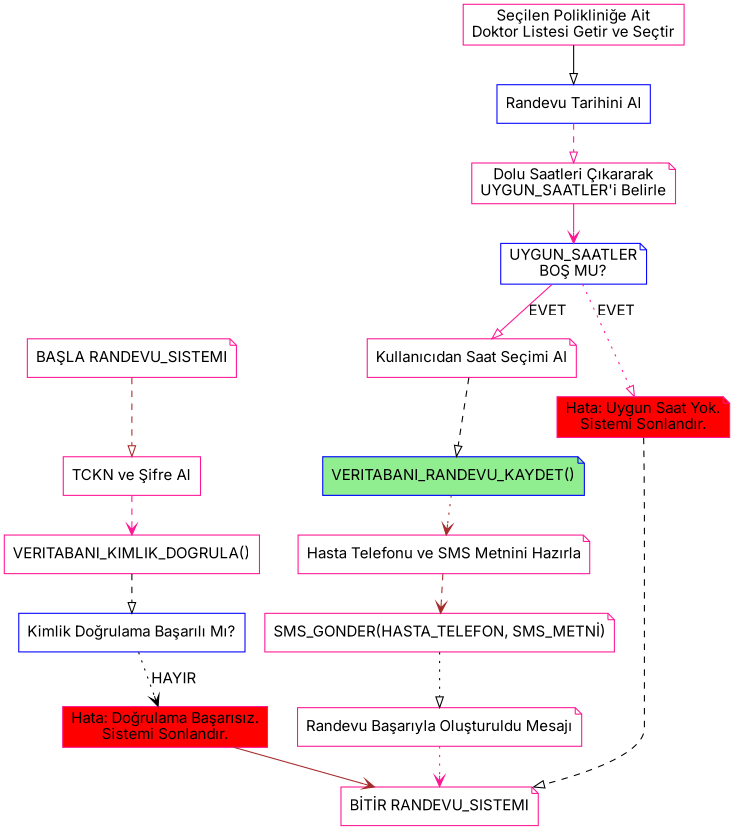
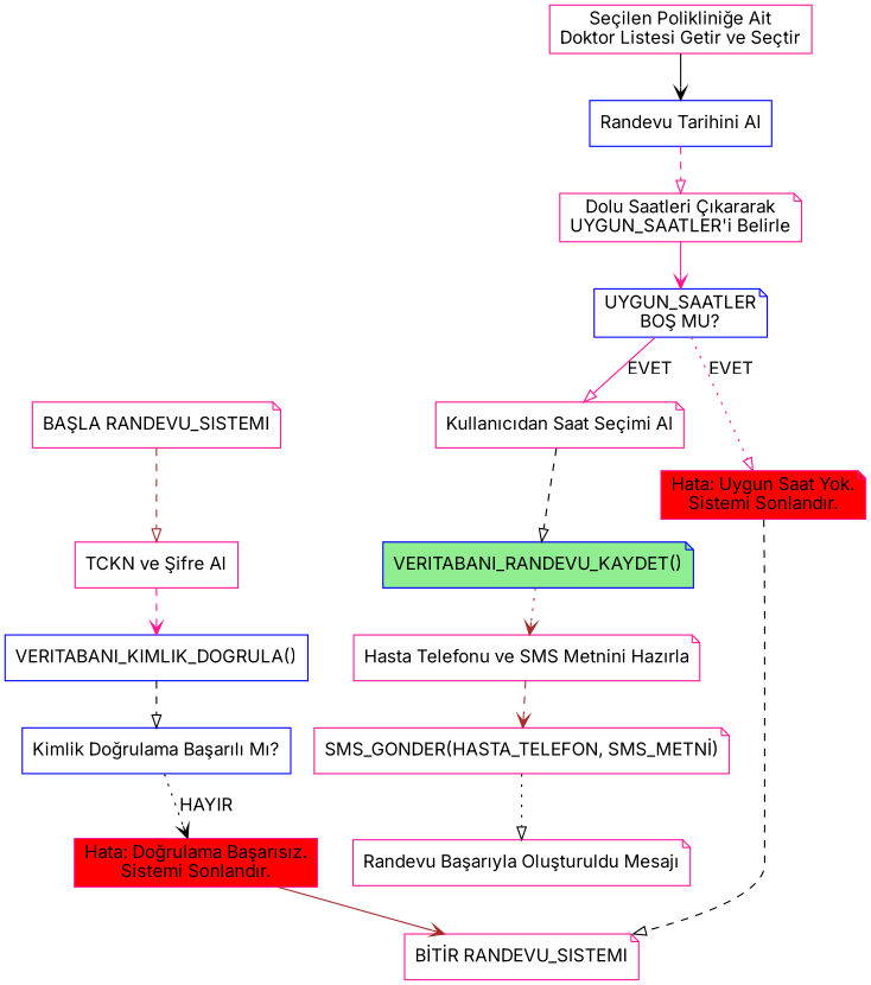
  digraph {
    fontname=Inter
    rankdir=TB
    node [color=deeppink fontname=Inter shape=note]
    edge [arrowhead=onormal color=deeppink fontname=Inter style=dashed]
    n1 [label="BAŞLA RANDEVU_SISTEMI"]
    n2 [label="TCKN ve Şifre Al" shape=box]
-   n3 [label="VERITABANI_KIMLIK_DOGRULA()" shape=box]
+   n3 [color=blue label="VERITABANI_KIMLIK_DOGRULA()" shape=box]
    n4 [color=blue label="Kimlik Doğrulama Başarılı Mı?" shape=box]
    n5 [fillcolor=red label="Hata: Doğrulama Başarısız.\nSistemi Sonlandır." shape=box style=filled]
    n6 [label="BİTİR RANDEVU_SISTEMI"]
    n7 [label="Seçilen Polikliniğe Ait\nDoktor Listesi Getir ve Seçtir" shape=box]
    n8 [color=blue label="Randevu Tarihini Al" shape=box]
    n9 [label="Dolu Saatleri Çıkararak\nUYGUN_SAATLER'i Belirle"]
    n10 [color=blue label="UYGUN_SAATLER\nBOŞ MU?"]
    n11 [label="Kullanıcıdan Saat Seçimi Al"]
    n12 [fillcolor=red label="Hata: Uygun Saat Yok.\nSistemi Sonlandır." style=filled]
    n13 [color=blue fillcolor=lightgreen label="VERITABANI_RANDEVU_KAYDET()" style=filled]
    n14 [label="Hasta Telefonu ve SMS Metnini Hazırla"]
    n15 [label="SMS_GONDER(HASTA_TELEFON, SMS_METNİ)"]
    n16 [label="Randevu Başarıyla Oluşturuldu Mesajı"]
    n1 -> n2 [color=brown]
    n2 -> n3 [arrowhead=vee]
    n3 -> n4 [color=black]
    n4 -> n5 [arrowhead=vee color=black label=HAYIR style=dotted]
    n5 -> n6 [arrowhead=vee color=brown style=solid]
-   n7 -> n8 [color=black style=solid]
+   n7 -> n8 [arrowhead=vee color=black style=solid]
    n8 -> n9
    n9 -> n10 [arrowhead=vee style=solid]
    n10 -> n11 [label=EVET style=solid]
    n10 -> n12 [label=EVET style=dotted]
    n11 -> n13 [color=black]
    n12 -> n6 [color=black]
    n13 -> n14 [arrowhead=vee color=brown style=dotted]
    n14 -> n15 [arrowhead=vee color=brown]
    n15 -> n16 [color=black style=dotted]
-   n16 -> n6 [arrowhead=vee style=dotted]
  }
